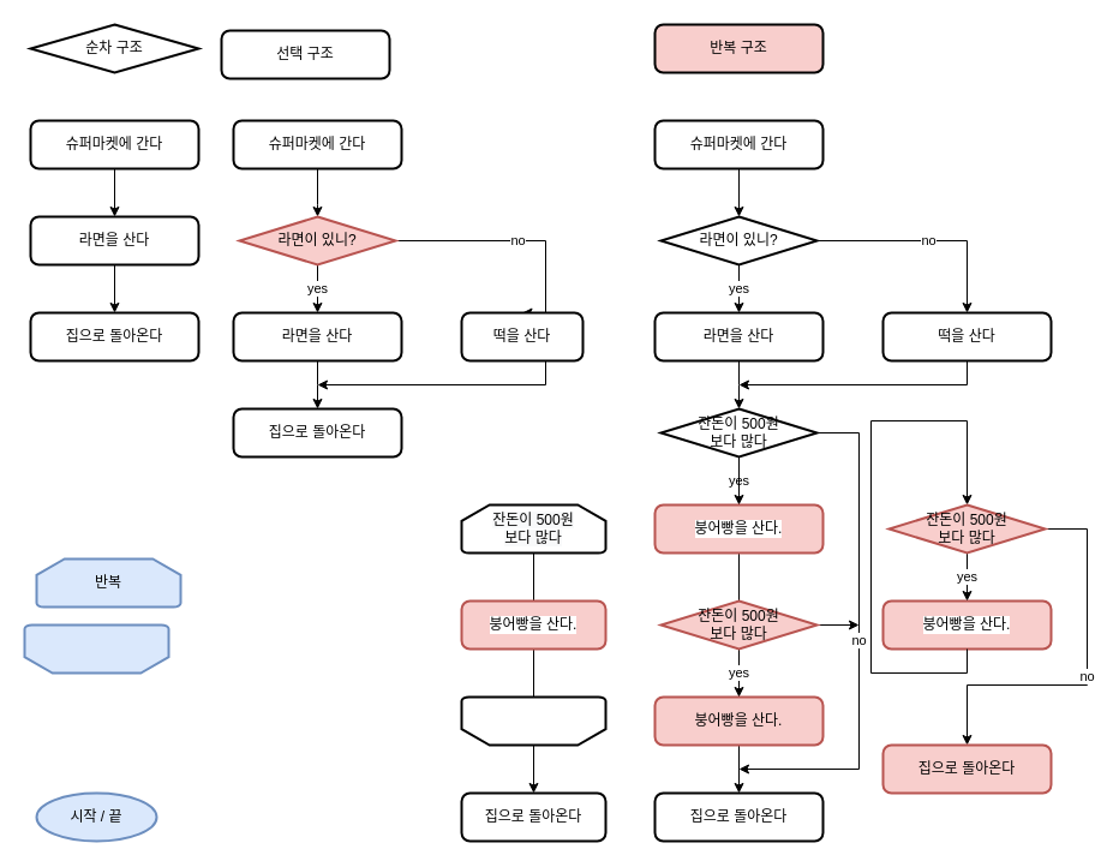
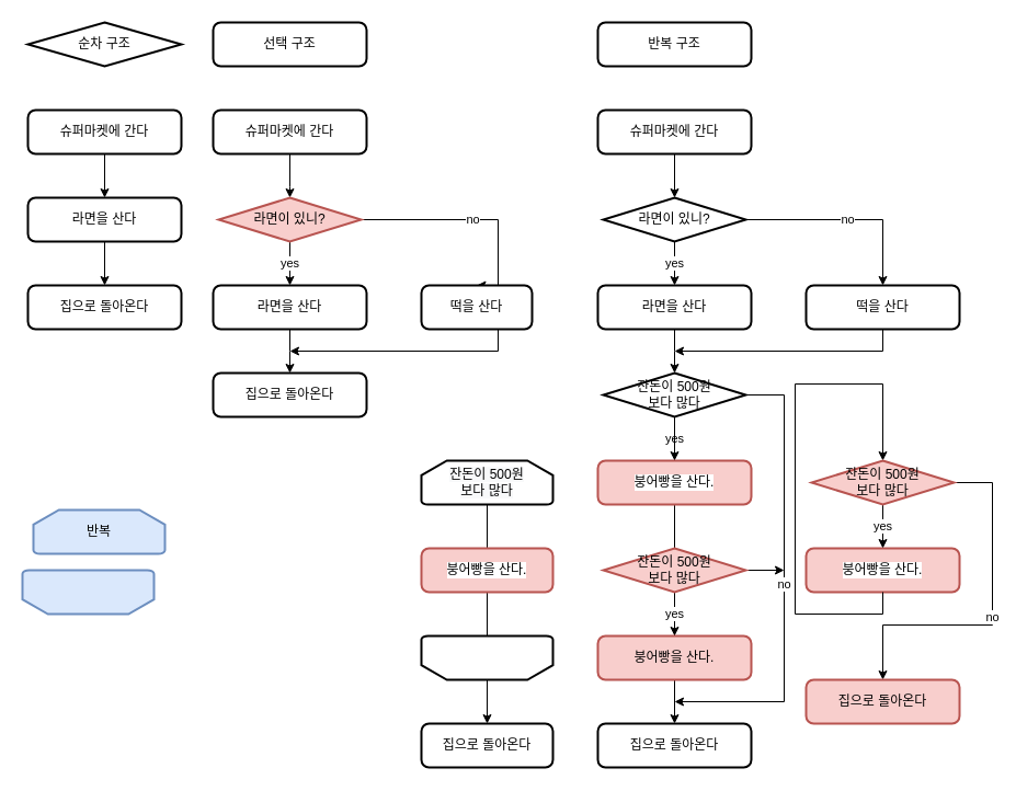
  <mxCell id="0" />
  <mxCell id="1" parent="0" />
  <mxCell id="2" value="" style="edgeStyle=orthogonalEdgeStyle;rounded=0;orthogonalLoop=1;jettySize=auto;html=1;" parent="1" source="3" target="6" edge="1"><mxGeometry relative="1" as="geometry" /></mxCell>
  <mxCell id="3" value="슈퍼마켓에 간다" style="rounded=1;whiteSpace=wrap;html=1;absoluteArcSize=1;arcSize=14;strokeWidth=2;" parent="1" vertex="1"><mxGeometry x="25" y="100" width="140" height="40" as="geometry" /></mxCell>
  <mxCell id="4" value="집으로 돌아온다" style="rounded=1;whiteSpace=wrap;html=1;absoluteArcSize=1;arcSize=14;strokeWidth=2;" parent="1" vertex="1"><mxGeometry x="25" y="260" width="140" height="40" as="geometry" /></mxCell>
  <mxCell id="5" value="" style="edgeStyle=orthogonalEdgeStyle;rounded=0;orthogonalLoop=1;jettySize=auto;html=1;" parent="1" source="6" target="4" edge="1"><mxGeometry relative="1" as="geometry" /></mxCell>
  <mxCell id="6" value="라면을 산다" style="rounded=1;whiteSpace=wrap;html=1;absoluteArcSize=1;arcSize=14;strokeWidth=2;" parent="1" vertex="1"><mxGeometry x="25" y="180" width="140" height="40" as="geometry" /></mxCell>
  <mxCell id="7" value="순차 구조" style="rhombus;whiteSpace=wrap;html=1;absoluteArcSize=1;arcSize=14;strokeWidth=2;" parent="1" vertex="1"><mxGeometry x="25" y="20" width="140" height="40" as="geometry" /></mxCell>
- <mxCell id="8" value="선택 구조" style="rounded=1;whiteSpace=wrap;html=1;absoluteArcSize=1;arcSize=14;strokeWidth=2;" parent="1" vertex="1"><mxGeometry x="184" y="25" width="140" height="40" as="geometry" /></mxCell>
+ <mxCell id="8" value="선택 구조" style="rounded=1;whiteSpace=wrap;html=1;absoluteArcSize=1;arcSize=14;strokeWidth=2;" parent="1" vertex="1"><mxGeometry x="194" y="20" width="140" height="40" as="geometry" /></mxCell>
  <mxCell id="9" style="edgeStyle=orthogonalEdgeStyle;rounded=0;orthogonalLoop=1;jettySize=auto;html=1;" edge="1" parent="1" source="10"><mxGeometry relative="1" as="geometry"><mxPoint x="264" y="180" as="targetPoint" /><Array as="points"><mxPoint x="264" y="170" /><mxPoint x="264" y="170" /></Array></mxGeometry></mxCell>
  <mxCell id="10" value="슈퍼마켓에 간다" style="rounded=1;whiteSpace=wrap;html=1;absoluteArcSize=1;arcSize=14;strokeWidth=2;" parent="1" vertex="1"><mxGeometry x="194" y="100" width="140" height="40" as="geometry" /></mxCell>
  <mxCell id="11" value="집으로 돌아온다" style="rounded=1;whiteSpace=wrap;html=1;absoluteArcSize=1;arcSize=14;strokeWidth=2;" parent="1" vertex="1"><mxGeometry x="194" y="340" width="140" height="40" as="geometry" /></mxCell>
  <mxCell id="12" style="edgeStyle=orthogonalEdgeStyle;rounded=0;orthogonalLoop=1;jettySize=auto;html=1;entryX=0.5;entryY=0;entryDx=0;entryDy=0;" parent="1" source="13" edge="1"><mxGeometry relative="1" as="geometry"><mxPoint x="264" y="340" as="targetPoint" /></mxGeometry></mxCell>
  <mxCell id="13" value="라면을 산다" style="rounded=1;whiteSpace=wrap;html=1;absoluteArcSize=1;arcSize=14;strokeWidth=2;" parent="1" vertex="1"><mxGeometry x="194" y="260" width="140" height="40" as="geometry" /></mxCell>
  <mxCell id="14" value="no" style="edgeStyle=orthogonalEdgeStyle;rounded=0;orthogonalLoop=1;jettySize=auto;html=1;entryX=0.5;entryY=0;entryDx=0;entryDy=0;" parent="1" source="16" target="18" edge="1"><mxGeometry relative="1" as="geometry"><Array as="points"><mxPoint x="454" y="200" /></Array></mxGeometry></mxCell>
  <mxCell id="15" value="yes" style="edgeStyle=orthogonalEdgeStyle;rounded=0;orthogonalLoop=1;jettySize=auto;html=1;entryX=0.5;entryY=0;entryDx=0;entryDy=0;" edge="1" parent="1" source="16" target="13"><mxGeometry relative="1" as="geometry" /></mxCell>
  <mxCell id="16" value="라면이 있니?" style="strokeWidth=2;html=1;shape=mxgraph.flowchart.decision;whiteSpace=wrap;fillColor=#f8cecc;strokeColor=#b85450;" parent="1" vertex="1"><mxGeometry x="199" y="180" width="130" height="40" as="geometry" /></mxCell>
  <mxCell id="17" style="edgeStyle=orthogonalEdgeStyle;rounded=0;orthogonalLoop=1;jettySize=auto;html=1;" parent="1" source="18" edge="1"><mxGeometry relative="1" as="geometry"><mxPoint x="264" y="320" as="targetPoint" /><Array as="points"><mxPoint x="454" y="320" /></Array></mxGeometry></mxCell>
  <mxCell id="18" value="떡을 산다" style="rounded=1;whiteSpace=wrap;html=1;absoluteArcSize=1;arcSize=14;strokeWidth=2;" parent="1" vertex="1"><mxGeometry x="384" y="260" width="101" height="40" as="geometry" /></mxCell>
- <mxCell id="19" value="반복 구조" style="rounded=1;whiteSpace=wrap;html=1;absoluteArcSize=1;arcSize=14;strokeWidth=2;fillColor=#f8cecc;" parent="1" vertex="1"><mxGeometry x="545" y="20" width="140" height="40" as="geometry" /></mxCell>
+ <mxCell id="19" value="반복 구조" style="rounded=1;whiteSpace=wrap;html=1;absoluteArcSize=1;arcSize=14;strokeWidth=2;" parent="1" vertex="1"><mxGeometry x="545" y="20" width="140" height="40" as="geometry" /></mxCell>
  <mxCell id="20" style="edgeStyle=orthogonalEdgeStyle;rounded=0;orthogonalLoop=1;jettySize=auto;html=1;entryX=0.5;entryY=0;entryDx=0;entryDy=0;entryPerimeter=0;" edge="1" parent="1" source="21" target="27"><mxGeometry relative="1" as="geometry" /></mxCell>
  <mxCell id="21" value="슈퍼마켓에 간다" style="rounded=1;whiteSpace=wrap;html=1;absoluteArcSize=1;arcSize=14;strokeWidth=2;" parent="1" vertex="1"><mxGeometry x="545" y="100" width="140" height="40" as="geometry" /></mxCell>
  <mxCell id="22" value="집으로 돌아온다" style="rounded=1;whiteSpace=wrap;html=1;absoluteArcSize=1;arcSize=14;strokeWidth=2;" parent="1" vertex="1"><mxGeometry x="545" y="660" width="140" height="40" as="geometry" /></mxCell>
  <mxCell id="23" style="edgeStyle=orthogonalEdgeStyle;rounded=0;orthogonalLoop=1;jettySize=auto;html=1;entryX=0.5;entryY=0;entryDx=0;entryDy=0;" parent="1" source="24" edge="1"><mxGeometry relative="1" as="geometry"><mxPoint x="615" y="340" as="targetPoint" /></mxGeometry></mxCell>
  <mxCell id="24" value="라면을 산다" style="rounded=1;whiteSpace=wrap;html=1;absoluteArcSize=1;arcSize=14;strokeWidth=2;" parent="1" vertex="1"><mxGeometry x="545" y="260" width="140" height="40" as="geometry" /></mxCell>
  <mxCell id="25" value="no" style="edgeStyle=orthogonalEdgeStyle;rounded=0;orthogonalLoop=1;jettySize=auto;html=1;entryX=0.5;entryY=0;entryDx=0;entryDy=0;" parent="1" source="27" target="29" edge="1"><mxGeometry relative="1" as="geometry"><Array as="points"><mxPoint x="805" y="200" /></Array></mxGeometry></mxCell>
  <mxCell id="26" value="yes" style="edgeStyle=orthogonalEdgeStyle;rounded=0;orthogonalLoop=1;jettySize=auto;html=1;entryX=0.5;entryY=0;entryDx=0;entryDy=0;" parent="1" source="27" target="24" edge="1"><mxGeometry relative="1" as="geometry" /></mxCell>
  <mxCell id="27" value="라면이 있니?" style="strokeWidth=2;html=1;shape=mxgraph.flowchart.decision;whiteSpace=wrap;" parent="1" vertex="1"><mxGeometry x="550" y="180" width="130" height="40" as="geometry" /></mxCell>
  <mxCell id="28" style="edgeStyle=orthogonalEdgeStyle;rounded=0;orthogonalLoop=1;jettySize=auto;html=1;" parent="1" source="29" edge="1"><mxGeometry relative="1" as="geometry"><mxPoint x="615" y="320" as="targetPoint" /><Array as="points"><mxPoint x="805" y="320" /></Array></mxGeometry></mxCell>
  <mxCell id="29" value="떡을 산다" style="rounded=1;whiteSpace=wrap;html=1;absoluteArcSize=1;arcSize=14;strokeWidth=2;" parent="1" vertex="1"><mxGeometry x="735" y="260" width="140" height="40" as="geometry" /></mxCell>
  <mxCell id="30" value="yes" style="edgeStyle=orthogonalEdgeStyle;rounded=0;orthogonalLoop=1;jettySize=auto;html=1;entryX=0.5;entryY=0;entryDx=0;entryDy=0;" parent="1" source="33" target="34" edge="1"><mxGeometry relative="1" as="geometry" /></mxCell>
  <mxCell id="31" style="edgeStyle=orthogonalEdgeStyle;rounded=0;orthogonalLoop=1;jettySize=auto;html=1;entryX=0.5;entryY=0;entryDx=0;entryDy=0;" parent="1" source="33" target="22" edge="1"><mxGeometry relative="1" as="geometry" /></mxCell>
  <mxCell id="32" value="no" style="edgeStyle=orthogonalEdgeStyle;rounded=0;orthogonalLoop=1;jettySize=auto;html=1;" parent="1" source="33" edge="1"><mxGeometry relative="1" as="geometry"><mxPoint x="615" y="640" as="targetPoint" /><Array as="points"><mxPoint x="715" y="360" /><mxPoint x="715" y="640" /></Array></mxGeometry></mxCell>
  <mxCell id="33" value="잔돈이 500원 &lt;br&gt;보다 많다" style="strokeWidth=2;html=1;shape=mxgraph.flowchart.decision;whiteSpace=wrap;" parent="1" vertex="1"><mxGeometry x="550" y="340" width="130" height="40" as="geometry" /></mxCell>
  <mxCell id="34" value="붕어빵을 산다." style="rounded=1;whiteSpace=wrap;html=1;absoluteArcSize=1;arcSize=14;strokeWidth=2;labelBackgroundColor=default;fillColor=#f8cecc;strokeColor=#b85450;" parent="1" vertex="1"><mxGeometry x="545" y="420" width="140" height="40" as="geometry" /></mxCell>
  <mxCell id="35" style="edgeStyle=orthogonalEdgeStyle;rounded=0;orthogonalLoop=1;jettySize=auto;html=1;exitX=1;exitY=0.5;exitDx=0;exitDy=0;exitPerimeter=0;" parent="1" source="37" edge="1"><mxGeometry relative="1" as="geometry"><mxPoint x="715" y="520" as="targetPoint" /></mxGeometry></mxCell>
  <mxCell id="36" value="yes" style="edgeStyle=orthogonalEdgeStyle;rounded=0;orthogonalLoop=1;jettySize=auto;html=1;" parent="1" source="37" edge="1"><mxGeometry relative="1" as="geometry"><mxPoint x="615" y="580" as="targetPoint" /></mxGeometry></mxCell>
  <mxCell id="37" value="잔돈이 500원 &lt;br&gt;보다 많다" style="strokeWidth=2;html=1;shape=mxgraph.flowchart.decision;whiteSpace=wrap;fillColor=#f8cecc;strokeColor=#b85450;" parent="1" vertex="1"><mxGeometry x="550" y="500" width="130" height="40" as="geometry" /></mxCell>
  <mxCell id="38" value="붕어빵을 산다." style="rounded=1;whiteSpace=wrap;html=1;absoluteArcSize=1;arcSize=14;strokeWidth=2;fillColor=#f8cecc;strokeColor=#b85450;" parent="1" vertex="1"><mxGeometry x="545" y="580" width="140" height="40" as="geometry" /></mxCell>
  <mxCell id="39" value="붕어빵을 산다." style="rounded=1;whiteSpace=wrap;html=1;absoluteArcSize=1;arcSize=14;strokeWidth=2;labelBackgroundColor=default;fillColor=#f8cecc;strokeColor=#b85450;" parent="1" vertex="1"><mxGeometry x="735" y="500" width="140" height="40" as="geometry" /></mxCell>
  <mxCell id="40" style="edgeStyle=orthogonalEdgeStyle;rounded=0;orthogonalLoop=1;jettySize=auto;html=1;exitX=0.5;exitY=1;exitDx=0;exitDy=0;entryX=0.5;entryY=0;entryDx=0;entryDy=0;entryPerimeter=0;" parent="1" source="39" target="43" edge="1"><mxGeometry relative="1" as="geometry"><mxPoint x="805" y="410" as="targetPoint" /><mxPoint x="805" y="550" as="sourcePoint" /><Array as="points"><mxPoint x="805" y="560" /><mxPoint x="725" y="560" /><mxPoint x="725" y="350" /><mxPoint x="805" y="350" /></Array></mxGeometry></mxCell>
  <mxCell id="41" value="yes" style="edgeStyle=orthogonalEdgeStyle;rounded=0;orthogonalLoop=1;jettySize=auto;html=1;entryX=0.5;entryY=0;entryDx=0;entryDy=0;" parent="1" source="43" target="39" edge="1"><mxGeometry relative="1" as="geometry" /></mxCell>
  <mxCell id="42" value="no" style="edgeStyle=orthogonalEdgeStyle;rounded=0;orthogonalLoop=1;jettySize=auto;html=1;entryX=0.5;entryY=0;entryDx=0;entryDy=0;" parent="1" source="43" target="44" edge="1"><mxGeometry relative="1" as="geometry"><mxPoint x="805" y="610" as="targetPoint" /><Array as="points"><mxPoint x="905" y="440" /><mxPoint x="905" y="570" /><mxPoint x="805" y="570" /></Array></mxGeometry></mxCell>
  <mxCell id="43" value="잔돈이 500원 &lt;br&gt;보다 많다" style="strokeWidth=2;html=1;shape=mxgraph.flowchart.decision;whiteSpace=wrap;fillColor=#f8cecc;strokeColor=#b85450;" parent="1" vertex="1"><mxGeometry x="740" y="420" width="130" height="40" as="geometry" /></mxCell>
  <mxCell id="44" value="집으로 돌아온다" style="rounded=1;whiteSpace=wrap;html=1;absoluteArcSize=1;arcSize=14;strokeWidth=2;fillColor=#f8cecc;strokeColor=#b85450;" parent="1" vertex="1"><mxGeometry x="735" y="620" width="140" height="40" as="geometry" /></mxCell>
  <mxCell id="45" style="edgeStyle=orthogonalEdgeStyle;rounded=0;orthogonalLoop=1;jettySize=auto;html=1;entryX=0.5;entryY=0;entryDx=0;entryDy=0;" edge="1" parent="1" source="46" target="48"><mxGeometry relative="1" as="geometry" /></mxCell>
  <mxCell id="46" value="&#10;&#10;&lt;span style=&quot;color: rgb(0, 0, 0); font-family: helvetica; font-size: 12px; font-style: normal; font-weight: 400; letter-spacing: normal; text-align: center; text-indent: 0px; text-transform: none; word-spacing: 0px; background-color: rgb(248, 249, 250); display: inline; float: none;&quot;&gt;잔돈이 500원&lt;/span&gt;&lt;br style=&quot;color: rgb(0, 0, 0); font-family: helvetica; font-size: 12px; font-style: normal; font-weight: 400; letter-spacing: normal; text-align: center; text-indent: 0px; text-transform: none; word-spacing: 0px; background-color: rgb(248, 249, 250);&quot;&gt;&lt;span style=&quot;color: rgb(0, 0, 0); font-family: helvetica; font-size: 12px; font-style: normal; font-weight: 400; letter-spacing: normal; text-align: center; text-indent: 0px; text-transform: none; word-spacing: 0px; background-color: rgb(248, 249, 250); display: inline; float: none;&quot;&gt;보다 많다&lt;/span&gt;&#10;&#10;" style="strokeWidth=2;html=1;shape=mxgraph.flowchart.loop_limit;whiteSpace=wrap;direction=east;" vertex="1" parent="1"><mxGeometry x="384" y="420" width="120" height="40" as="geometry" /></mxCell>
  <mxCell id="47" value="" style="strokeWidth=2;html=1;shape=mxgraph.flowchart.loop_limit;whiteSpace=wrap;direction=west;" vertex="1" parent="1"><mxGeometry x="384" y="580" width="120" height="40" as="geometry" /></mxCell>
  <mxCell id="48" value="집으로 돌아온다" style="rounded=1;whiteSpace=wrap;html=1;absoluteArcSize=1;arcSize=14;strokeWidth=2;" vertex="1" parent="1"><mxGeometry x="384" y="660" width="120" height="40" as="geometry" /></mxCell>
  <mxCell id="49" value="붕어빵을 산다." style="rounded=1;whiteSpace=wrap;html=1;absoluteArcSize=1;arcSize=14;strokeWidth=2;labelBackgroundColor=default;fillColor=#f8cecc;strokeColor=#b85450;" vertex="1" parent="1"><mxGeometry x="384" y="500" width="120" height="40" as="geometry" /></mxCell>
  <mxCell id="50" value="" style="strokeWidth=2;html=1;shape=mxgraph.flowchart.loop_limit;whiteSpace=wrap;direction=east;fillColor=#dae8fc;strokeColor=#6c8ebf;rotation=-180;" vertex="1" parent="1"><mxGeometry x="20" y="520" width="120" height="40" as="geometry" /></mxCell>
- <mxCell id="51" value="시작 / 끝" style="strokeWidth=2;html=1;shape=mxgraph.flowchart.start_2;whiteSpace=wrap;fillColor=#dae8fc;strokeColor=#6c8ebf;" vertex="1" parent="1"><mxGeometry x="30" y="660" width="100" height="40" as="geometry" /></mxCell>
  <mxCell id="52" value="반복" style="strokeWidth=2;html=1;shape=mxgraph.flowchart.loop_limit;whiteSpace=wrap;direction=east;fillColor=#dae8fc;strokeColor=#6c8ebf;" vertex="1" parent="1"><mxGeometry x="30" y="465" width="120" height="40" as="geometry" /></mxCell>
